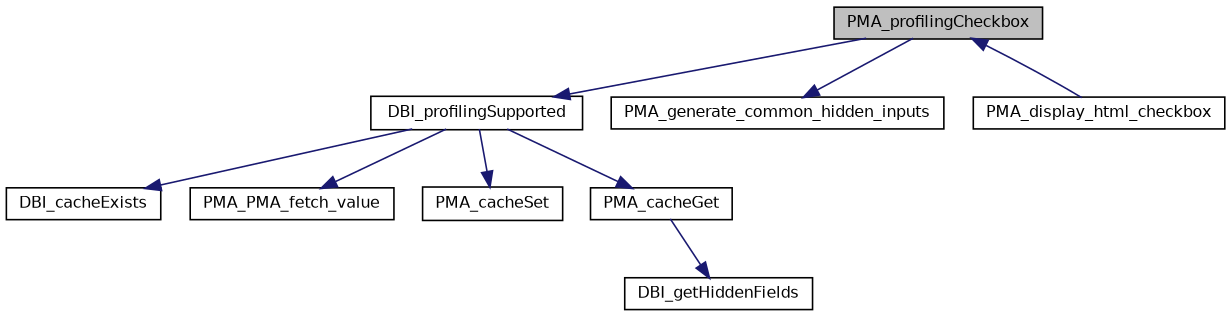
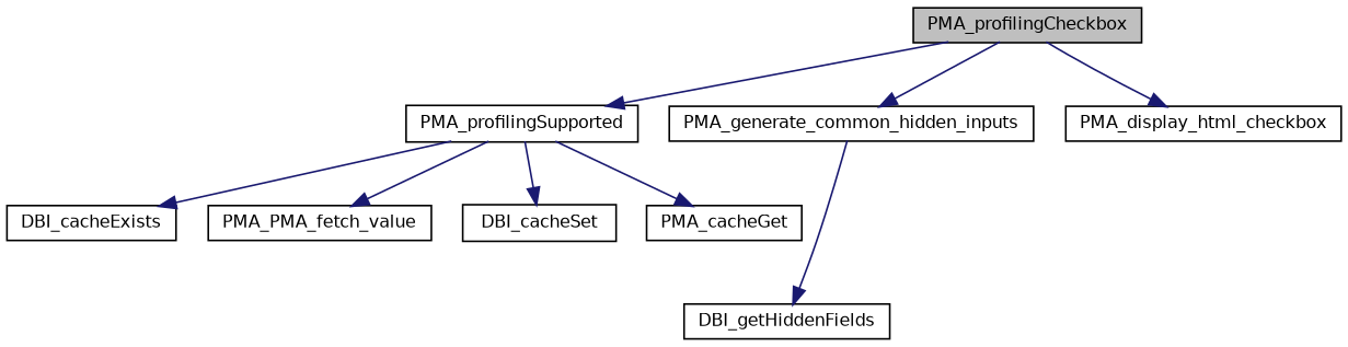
  digraph {
    fontname="DejaVu Sans"
    rankdir=TB
    node [color=black fillcolor=white fontname="DejaVu Sans" fontsize=10 shape=record style=filled]
    edge [color=midnightblue fontname="DejaVu Sans" fontsize=10 labelfontname=Helvetica labelfontsize=10 style=solid]
    n1 [fillcolor=grey75 fontcolor=black height=0.2 label=PMA_profilingCheckbox width=0.4]
-   n2 [height=0.2 label=DBI_profilingSupported width=0.4]
+   n2 [height=0.2 label=PMA_profilingSupported width=0.4]
    n3 [height=0.2 label=PMA_generate_common_hidden_inputs width=0.4]
    n4 [height=0.2 label=PMA_display_html_checkbox width=0.4]
    n5 [height=0.2 label=DBI_cacheExists width=0.4]
    n6 [height=0.2 label=PMA_PMA_fetch_value width=0.4]
-   n7 [height=0.2 label=PMA_cacheSet width=0.4]
+   n7 [height=0.2 label=DBI_cacheSet width=0.4]
    n8 [height=0.2 label=PMA_cacheGet width=0.4]
    n9 [height=0.2 label=DBI_getHiddenFields width=0.4]
    n1 -> n2
    n1 -> n3
-   n4 -> n1
+   n1 -> n4
    n2 -> n5
    n2 -> n6
    n2 -> n7
    n2 -> n8
-   n8 -> n9
+   n3 -> n9
  }
